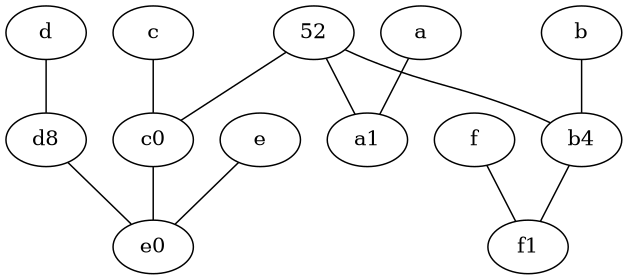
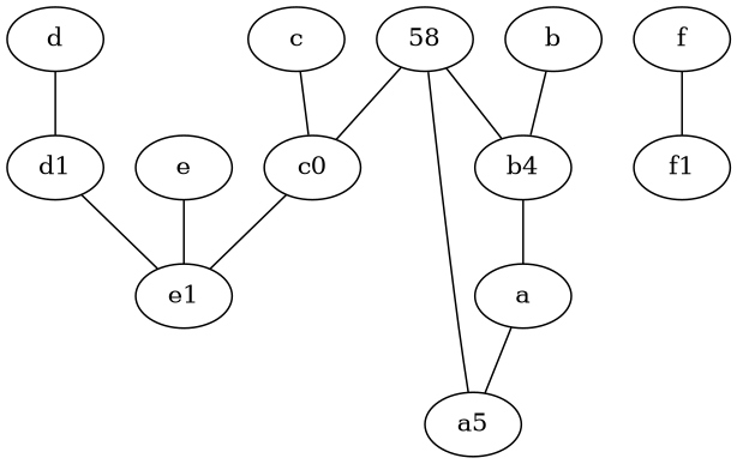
  graph {
    node [labelfontsize=50]
    n1 [label=c0]
    c
-   e1 [label=e0]
+   e1
    d
-   d1 [label=d8]
+   d1
    f
    f1
    a
-   a1
+   a1 [label=a5]
    n10 [label=b4]
    e
    b
-   52
+   52 [label=58]
    n1 -- e1
    c -- n1
    d -- d1
    d1 -- e1
    f -- f1
    a -- a1
-   n10 -- f1
+   n10 -- a
    e -- e1
    b -- n10
    52 -- n1
    52 -- a1
    52 -- n10
  }
